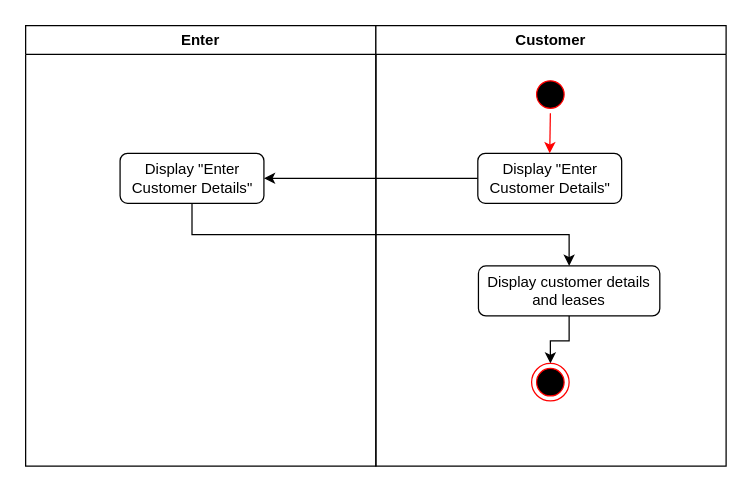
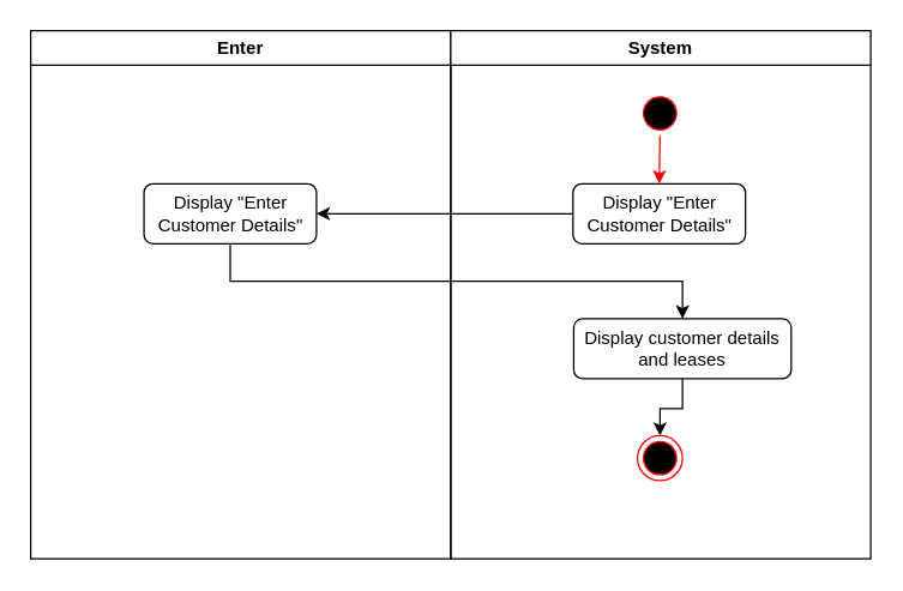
  <mxCell id="0" />
  <mxCell id="1" parent="0" />
  <mxCell id="2" value="Enter" style="swimlane;whiteSpace=wrap" parent="1" vertex="1"><mxGeometry x="20" y="20" width="280" height="352" as="geometry" /></mxCell>
  <mxCell id="3" value="Display &quot;Enter Customer Details&quot;" style="rounded=1;whiteSpace=wrap;html=1;" vertex="1" parent="2"><mxGeometry x="75.5" y="102" width="115" height="40" as="geometry" /></mxCell>
- <mxCell id="4" value="Customer" style="swimlane;whiteSpace=wrap" parent="1" vertex="1"><mxGeometry x="300" y="20" width="280" height="352" as="geometry" /></mxCell>
+ <mxCell id="4" value="System" style="swimlane;whiteSpace=wrap" parent="1" vertex="1"><mxGeometry x="300" y="20" width="280" height="352" as="geometry" /></mxCell>
  <mxCell id="5" value="" style="ellipse;shape=startState;fillColor=#000000;strokeColor=#ff0000;" parent="4" vertex="1"><mxGeometry x="124.5" y="40" width="30" height="30" as="geometry" /></mxCell>
  <mxCell id="6" style="edgeStyle=orthogonalEdgeStyle;rounded=0;orthogonalLoop=1;jettySize=auto;html=1;exitX=0.5;exitY=1;exitDx=0;exitDy=0;entryX=0.5;entryY=0;entryDx=0;entryDy=0;" edge="1" parent="4" source="7" target="8"><mxGeometry relative="1" as="geometry" /></mxCell>
  <mxCell id="7" value="Display customer details and leases" style="rounded=1;whiteSpace=wrap;html=1;" vertex="1" parent="4"><mxGeometry x="82" y="192" width="145" height="40" as="geometry" /></mxCell>
  <mxCell id="8" value="" style="ellipse;html=1;shape=endState;fillColor=#000000;strokeColor=#ff0000;" vertex="1" parent="4"><mxGeometry x="124.5" y="270" width="30" height="30" as="geometry" /></mxCell>
  <mxCell id="9" style="edgeStyle=orthogonalEdgeStyle;rounded=0;orthogonalLoop=1;jettySize=auto;html=1;exitX=0;exitY=0.5;exitDx=0;exitDy=0;entryX=1;entryY=0.5;entryDx=0;entryDy=0;" edge="1" parent="1" source="10" target="3"><mxGeometry relative="1" as="geometry" /></mxCell>
  <mxCell id="10" value="Display &quot;Enter Customer Details&quot;" style="rounded=1;whiteSpace=wrap;html=1;" vertex="1" parent="1"><mxGeometry x="381.5" y="122" width="115" height="40" as="geometry" /></mxCell>
  <mxCell id="11" style="edgeStyle=orthogonalEdgeStyle;rounded=0;orthogonalLoop=1;jettySize=auto;html=1;exitX=0.5;exitY=1;exitDx=0;exitDy=0;entryX=0.5;entryY=0;entryDx=0;entryDy=0;" edge="1" parent="1" source="3" target="7"><mxGeometry relative="1" as="geometry" /></mxCell>
  <mxCell id="12" style="edgeStyle=orthogonalEdgeStyle;rounded=0;orthogonalLoop=1;jettySize=auto;html=1;exitX=0.5;exitY=1;exitDx=0;exitDy=0;entryX=0.5;entryY=0;entryDx=0;entryDy=0;strokeColor=#FF0000;" edge="1" parent="1" source="5" target="10"><mxGeometry relative="1" as="geometry" /></mxCell>
